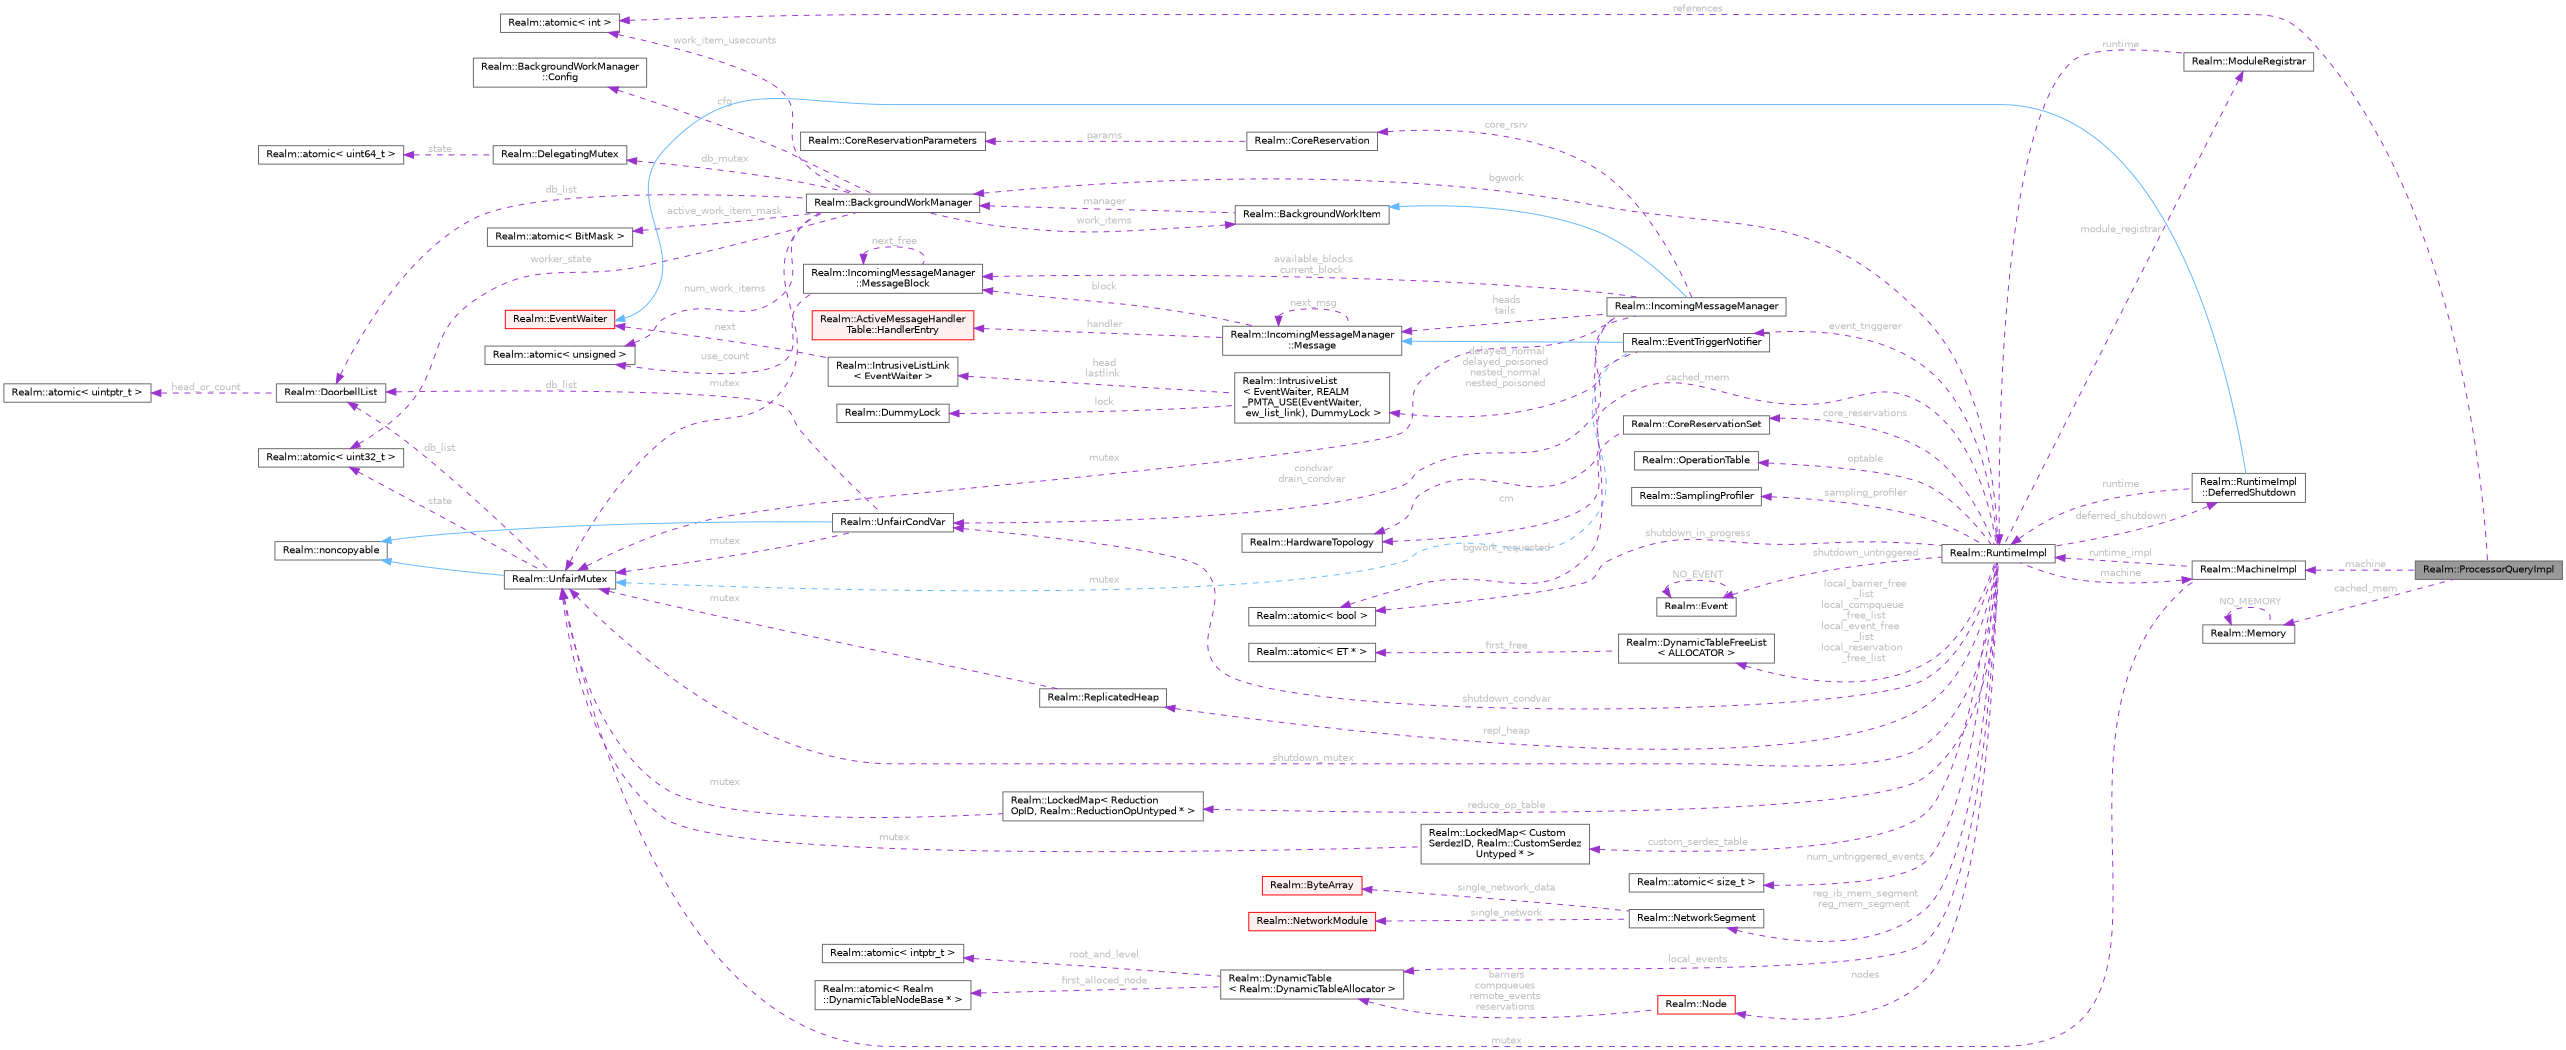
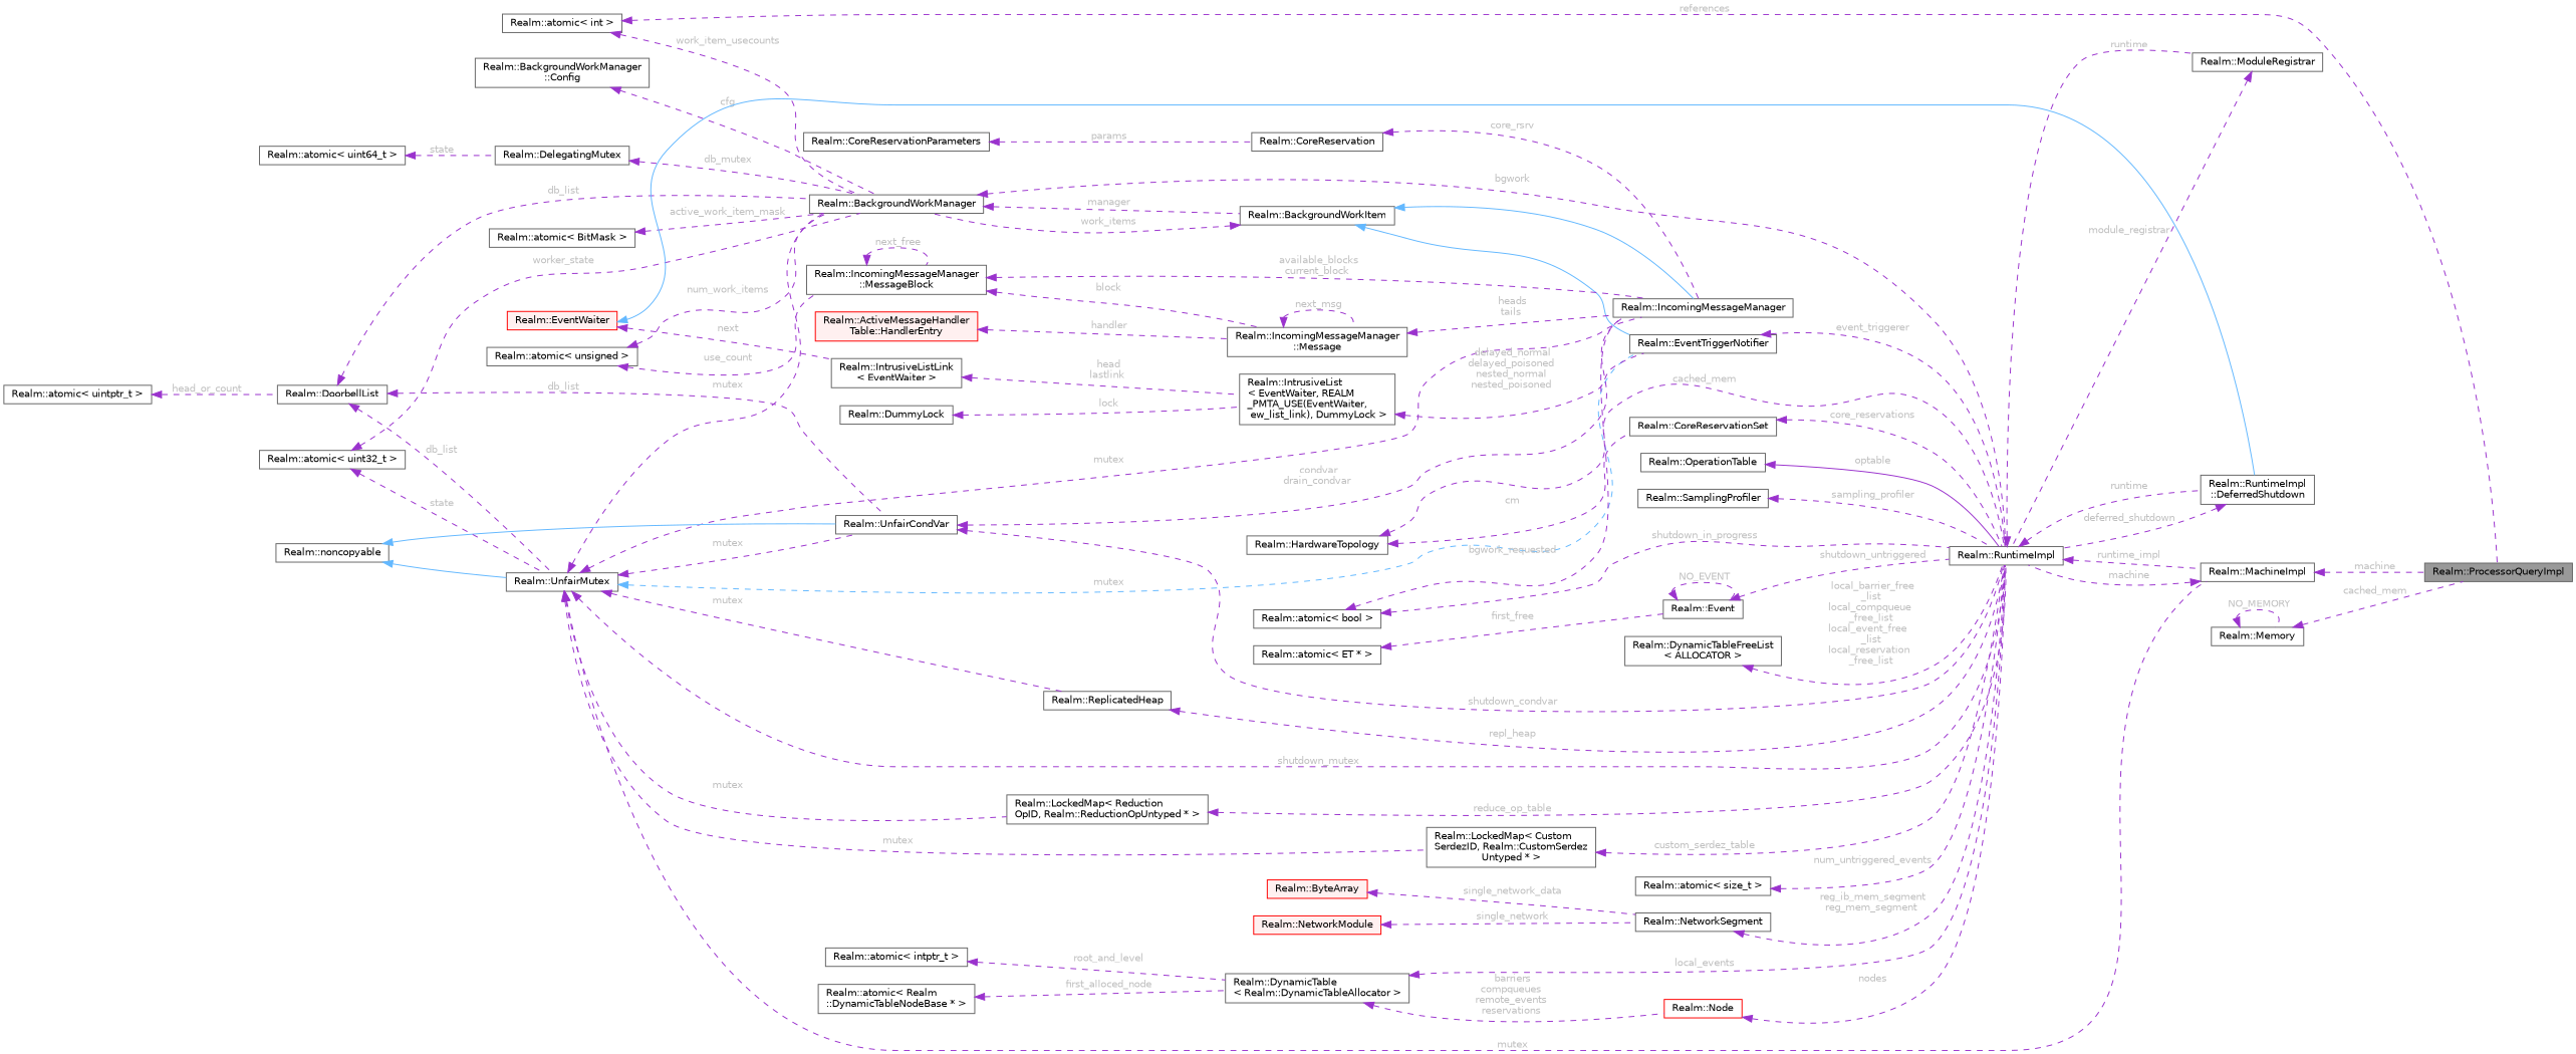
  digraph {
    rankdir=LR
    node [color=gray40 fillcolor=white fontname=Helvetica fontsize=10 shape=box style=filled]
    edge [color=darkorchid3 dir=back fontcolor=grey fontname=Helvetica fontsize=10 labelfontname=Helvetica labelfontsize=10 style=dashed]
    n1 [fillcolor=grey60 fontcolor=black height=0.2 label="Realm::ProcessorQueryImpl" width=0.4]
    n2 [height=0.2 label="Realm::atomic\< int \>" width=0.4]
    n3 [height=0.2 label="Realm::BackgroundWorkManager" width=0.4]
    n4 [height=0.2 label="Realm::RuntimeImpl" width=0.4]
    n5 [height=0.2 label="Realm::BackgroundWorkItem" width=0.4]
    n6 [height=0.2 label="Realm::MachineImpl" width=0.4]
    n7 [height=0.2 label="Realm::RuntimeImpl\l::DeferredShutdown" width=0.4]
    n8 [height=0.2 label="Realm::ModuleRegistrar" width=0.4]
    n9 [height=0.2 label="Realm::UnfairMutex" width=0.4]
    n10 [height=0.2 label="Realm::LockedMap\< Reduction\lOpID, Realm::ReductionOpUntyped * \>" width=0.4]
    n11 [height=0.2 label="Realm::LockedMap\< Custom\lSerdezID, Realm::CustomSerdez\lUntyped * \>" width=0.4]
    n12 [height=0.2 label="Realm::UnfairCondVar" width=0.4]
    n13 [height=0.2 label="Realm::IncomingMessageManager" width=0.4]
    n14 [height=0.2 label="Realm::EventTriggerNotifier" width=0.4]
    n15 [height=0.2 label="Realm::ReplicatedHeap" width=0.4]
    n16 [height=0.2 label="Realm::noncopyable" width=0.4]
    n17 [height=0.2 label="Realm::atomic\< uint32_t \>" width=0.4]
    n18 [height=0.2 label="Realm::DoorbellList" width=0.4]
    n19 [height=0.2 label="Realm::atomic\< uintptr_t \>" width=0.4]
    n20 [height=0.2 label="Realm::atomic\< size_t \>" width=0.4]
    n21 [color=red height=0.2 label="Realm::Node" width=0.4]
    n22 [height=0.2 label="Realm::DynamicTable\l\< Realm::DynamicTableAllocator \>" width=0.4]
    n23 [height=0.2 label="Realm::atomic\< intptr_t \>" width=0.4]
    n24 [height=0.2 label="Realm::atomic\< Realm\l::DynamicTableNodeBase * \>" width=0.4]
    n25 [height=0.2 label="Realm::DynamicTableFreeList\l\< ALLOCATOR \>" width=0.4]
    n26 [height=0.2 label="Realm::atomic\< ET * \>" width=0.4]
    n27 [height=0.2 label="Realm::Event" width=0.4]
    n28 [height=0.2 label="Realm::atomic\< bool \>" width=0.4]
    n29 [height=0.2 label="Realm::HardwareTopology" width=0.4]
    n30 [height=0.2 label="Realm::CoreReservationSet" width=0.4]
    n31 [height=0.2 label="Realm::BackgroundWorkManager\l::Config" width=0.4]
    n32 [height=0.2 label="Realm::atomic\< unsigned \>" width=0.4]
    n33 [height=0.2 label="Realm::IncomingMessageManager\l::MessageBlock" width=0.4]
    n34 [height=0.2 label="Realm::IncomingMessageManager\l::Message" width=0.4]
    n35 [height=0.2 label="Realm::atomic\< BitMask \>" width=0.4]
    n36 [height=0.2 label="Realm::DelegatingMutex" width=0.4]
    n37 [height=0.2 label="Realm::atomic\< uint64_t \>" width=0.4]
    n38 [color=red fillcolor="#FFF0F0" height=0.2 label="Realm::ActiveMessageHandler\lTable::HandlerEntry" width=0.4]
    n39 [height=0.2 label="Realm::CoreReservation" width=0.4]
    n40 [height=0.2 label="Realm::CoreReservationParameters" width=0.4]
    n41 [height=0.2 label="Realm::IntrusiveList\l\< EventWaiter, REALM\l_PMTA_USE(EventWaiter,\l ew_list_link), DummyLock \>" width=0.4]
    n42 [height=0.2 label="Realm::DummyLock" width=0.4]
    n43 [height=0.2 label="Realm::IntrusiveListLink\l\< EventWaiter \>" width=0.4]
    n44 [color=red fillcolor="#FFF0F0" height=0.2 label="Realm::EventWaiter" width=0.4]
    n45 [height=0.2 label="Realm::OperationTable" width=0.4]
    n46 [height=0.2 label="Realm::SamplingProfiler" width=0.4]
    n47 [height=0.2 label="Realm::NetworkSegment" width=0.4]
    n48 [color=red fillcolor="#FFF0F0" height=0.2 label="Realm::NetworkModule" width=0.4]
    n49 [color=red fillcolor="#FFF0F0" height=0.2 label="Realm::ByteArray" width=0.4]
    n50 [height=0.2 label="Realm::Memory" width=0.4]
    n2 -> n1 [label=" references"]
    n2 -> n3 [label=" work_item_usecounts"]
    n3 -> n4 [label=" bgwork"]
    n3 -> n5 [label=" manager"]
    n4 -> n6 [label=" runtime_impl"]
    n4 -> n7 [label=" runtime"]
    n4 -> n8 [label=" runtime"]
    n5 -> n3 [label=" work_items"]
    n5 -> n13 [color=steelblue1 style=solid fontcolor=""]
-   n34 -> n14 [color=steelblue1 style=solid fontcolor=""]
+   n5 -> n14 [color=steelblue1 style=solid fontcolor=""]
    n6 -> n1 [label=" machine"]
    n6 -> n4 [label=" machine"]
    n7 -> n4 [label=" deferred_shutdown"]
    n8 -> n4 [label=" module_registrar"]
    n9 -> n3 [label=" mutex"]
    n9 -> n4 [label=" shutdown_mutex"]
    n9 -> n6 [label=" mutex"]
    n9 -> n10 [label=" mutex"]
    n9 -> n11 [label=" mutex"]
    n9 -> n12 [label=" mutex"]
    n9 -> n13 [label=" mutex"]
    n9 -> n14 [color=steelblue1 label=" mutex"]
    n9 -> n15 [label=" mutex"]
    n10 -> n4 [label=" reduce_op_table"]
    n11 -> n4 [label=" custom_serdez_table"]
    n12 -> n4 [label=" shutdown_condvar"]
    n12 -> n13 [label=" condvar\ndrain_condvar"]
    n14 -> n4 [label=" event_triggerer"]
    n15 -> n4 [label=" repl_heap"]
    n16 -> n9 [color=steelblue1 style=solid fontcolor=""]
    n16 -> n12 [color=steelblue1 style=solid fontcolor=""]
    n17 -> n3 [label=" worker_state"]
    n17 -> n9 [label=" state"]
    n18 -> n3 [label=" db_list"]
    n18 -> n9 [label=" db_list"]
    n18 -> n12 [label=" db_list"]
    n19 -> n18 [label=" head_or_count"]
    n20 -> n4 [label=" num_untriggered_events"]
    n21 -> n4 [label=" nodes"]
    n22 -> n4 [label=" local_events"]
    n22 -> n21 [label=" barriers\ncompqueues\nremote_events\nreservations"]
    n23 -> n22 [label=" root_and_level"]
    n24 -> n22 [label=" first_alloced_node"]
    n25 -> n4 [label=" local_barrier_free\l_list\nlocal_compqueue\l_free_list\nlocal_event_free\l_list\nlocal_reservation\l_free_list"]
-   n26 -> n25 [label=" first_free"]
+   n26 -> n27 [label=" first_free"]
    n27 -> n4 [label=" shutdown_untriggered"]
    n27 -> n27 [label=" NO_EVENT"]
    n28 -> n4 [label=" shutdown_in_progress"]
    n28 -> n13 [label=" bgwork_requested"]
    n29 -> n4 [label=" cached_mem"]
    n29 -> n30 [label=" cm"]
    n30 -> n4 [label=" core_reservations"]
    n31 -> n3 [label=" cfg"]
    n32 -> n3 [label=" num_work_items"]
    n32 -> n33 [label=" use_count"]
    n33 -> n13 [label=" available_blocks\ncurrent_block"]
    n33 -> n33 [label=" next_free"]
    n33 -> n34 [label=" block"]
    n34 -> n13 [label=" heads\ntails"]
    n34 -> n34 [label=" next_msg"]
    n35 -> n3 [label=" active_work_item_mask"]
    n36 -> n3 [label=" db_mutex"]
    n37 -> n36 [label=" state"]
    n38 -> n34 [label=" handler"]
    n39 -> n13 [label=" core_rsrv"]
    n40 -> n39 [label=" params"]
    n41 -> n14 [label=" delayed_normal\ndelayed_poisoned\nnested_normal\nnested_poisoned"]
    n42 -> n41 [label=" lock"]
    n43 -> n41 [label=" head\nlastlink"]
    n44 -> n7 [color=steelblue1 style=solid fontcolor=""]
    n44 -> n43 [label=" next"]
-   n45 -> n4 [label=" optable"]
+   n45 -> n4 [label=" optable" style=solid]
    n46 -> n4 [label=" sampling_profiler"]
    n47 -> n4 [label=" reg_ib_mem_segment\nreg_mem_segment"]
    n48 -> n47 [label=" single_network"]
    n49 -> n47 [label=" single_network_data"]
    n50 -> n1 [label=" cached_mem"]
    n50 -> n50 [label=" NO_MEMORY"]
  }
